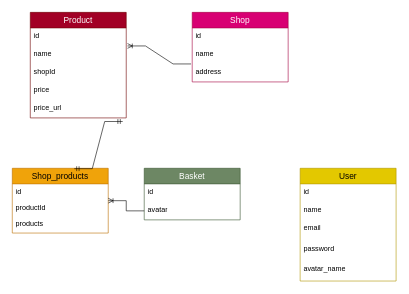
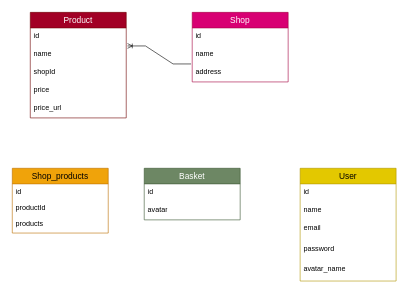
  <mxCell id="0" />
  <mxCell id="1" parent="0" />
  <mxCell id="2" value="Product" style="swimlane;fontStyle=0;childLayout=stackLayout;horizontal=1;startSize=26;horizontalStack=0;resizeParent=1;resizeParentMax=0;resizeLast=0;collapsible=1;marginBottom=0;align=center;fontSize=14;fillColor=#a20025;fontColor=#ffffff;strokeColor=#6F0000;" vertex="1" parent="1"><mxGeometry x="50" y="20" width="160" height="176" as="geometry" /></mxCell>
  <mxCell id="3" value="id" style="text;strokeColor=none;fillColor=none;spacingLeft=4;spacingRight=4;overflow=hidden;rotatable=0;points=[[0,0.5],[1,0.5]];portConstraint=eastwest;fontSize=12;whiteSpace=wrap;html=1;" vertex="1" parent="2"><mxGeometry y="26" width="160" height="30" as="geometry" /></mxCell>
  <mxCell id="4" value="name&lt;br&gt;" style="text;strokeColor=none;fillColor=none;spacingLeft=4;spacingRight=4;overflow=hidden;rotatable=0;points=[[0,0.5],[1,0.5]];portConstraint=eastwest;fontSize=12;whiteSpace=wrap;html=1;" vertex="1" parent="2"><mxGeometry y="56" width="160" height="30" as="geometry" /></mxCell>
  <mxCell id="5" value="shopId" style="text;strokeColor=none;fillColor=none;spacingLeft=4;spacingRight=4;overflow=hidden;rotatable=0;points=[[0,0.5],[1,0.5]];portConstraint=eastwest;fontSize=12;whiteSpace=wrap;html=1;" vertex="1" parent="2"><mxGeometry y="86" width="160" height="30" as="geometry" /></mxCell>
  <mxCell id="6" value="price" style="text;strokeColor=none;fillColor=none;spacingLeft=4;spacingRight=4;overflow=hidden;rotatable=0;points=[[0,0.5],[1,0.5]];portConstraint=eastwest;fontSize=12;whiteSpace=wrap;html=1;" vertex="1" parent="2"><mxGeometry y="116" width="160" height="30" as="geometry" /></mxCell>
  <mxCell id="7" value="price_url" style="text;strokeColor=none;fillColor=none;spacingLeft=4;spacingRight=4;overflow=hidden;rotatable=0;points=[[0,0.5],[1,0.5]];portConstraint=eastwest;fontSize=12;whiteSpace=wrap;html=1;" vertex="1" parent="2"><mxGeometry y="146" width="160" height="30" as="geometry" /></mxCell>
  <mxCell id="8" value="Shop" style="swimlane;fontStyle=0;childLayout=stackLayout;horizontal=1;startSize=26;horizontalStack=0;resizeParent=1;resizeParentMax=0;resizeLast=0;collapsible=1;marginBottom=0;align=center;fontSize=14;fillColor=#d80073;fontColor=#ffffff;strokeColor=#A50040;" vertex="1" parent="1"><mxGeometry x="320" y="20" width="160" height="116" as="geometry" /></mxCell>
  <mxCell id="9" value="id" style="text;strokeColor=none;fillColor=none;spacingLeft=4;spacingRight=4;overflow=hidden;rotatable=0;points=[[0,0.5],[1,0.5]];portConstraint=eastwest;fontSize=12;whiteSpace=wrap;html=1;" vertex="1" parent="8"><mxGeometry y="26" width="160" height="30" as="geometry" /></mxCell>
  <mxCell id="10" value="name" style="text;strokeColor=none;fillColor=none;spacingLeft=4;spacingRight=4;overflow=hidden;rotatable=0;points=[[0,0.5],[1,0.5]];portConstraint=eastwest;fontSize=12;whiteSpace=wrap;html=1;" vertex="1" parent="8"><mxGeometry y="56" width="160" height="30" as="geometry" /></mxCell>
  <mxCell id="11" value="address" style="text;strokeColor=none;fillColor=none;spacingLeft=4;spacingRight=4;overflow=hidden;rotatable=0;points=[[0,0.5],[1,0.5]];portConstraint=eastwest;fontSize=12;whiteSpace=wrap;html=1;" vertex="1" parent="8"><mxGeometry y="86" width="160" height="30" as="geometry" /></mxCell>
  <mxCell id="12" value="User" style="swimlane;fontStyle=0;childLayout=stackLayout;horizontal=1;startSize=26;horizontalStack=0;resizeParent=1;resizeParentMax=0;resizeLast=0;collapsible=1;marginBottom=0;align=center;fontSize=14;fillColor=#e3c800;fontColor=#000000;strokeColor=#B09500;" vertex="1" parent="1"><mxGeometry x="500" y="280" width="160" height="188" as="geometry" /></mxCell>
  <mxCell id="13" value="id" style="text;strokeColor=none;fillColor=none;spacingLeft=4;spacingRight=4;overflow=hidden;rotatable=0;points=[[0,0.5],[1,0.5]];portConstraint=eastwest;fontSize=12;whiteSpace=wrap;html=1;" vertex="1" parent="12"><mxGeometry y="26" width="160" height="30" as="geometry" /></mxCell>
  <mxCell id="14" value="name" style="text;strokeColor=none;fillColor=none;spacingLeft=4;spacingRight=4;overflow=hidden;rotatable=0;points=[[0,0.5],[1,0.5]];portConstraint=eastwest;fontSize=12;whiteSpace=wrap;html=1;" vertex="1" parent="12"><mxGeometry y="56" width="160" height="30" as="geometry" /></mxCell>
  <mxCell id="15" value="email" style="text;strokeColor=none;fillColor=none;spacingLeft=4;spacingRight=4;overflow=hidden;rotatable=0;points=[[0,0.5],[1,0.5]];portConstraint=eastwest;fontSize=12;whiteSpace=wrap;html=1;" vertex="1" parent="12"><mxGeometry y="86" width="160" height="34" as="geometry" /></mxCell>
  <mxCell id="16" value="password" style="text;strokeColor=none;fillColor=none;spacingLeft=4;spacingRight=4;overflow=hidden;rotatable=0;points=[[0,0.5],[1,0.5]];portConstraint=eastwest;fontSize=12;whiteSpace=wrap;html=1;" vertex="1" parent="12"><mxGeometry y="120" width="160" height="34" as="geometry" /></mxCell>
  <mxCell id="17" value="avatar_name" style="text;strokeColor=none;fillColor=none;spacingLeft=4;spacingRight=4;overflow=hidden;rotatable=0;points=[[0,0.5],[1,0.5]];portConstraint=eastwest;fontSize=12;whiteSpace=wrap;html=1;" vertex="1" parent="12"><mxGeometry y="154" width="160" height="34" as="geometry" /></mxCell>
  <mxCell id="18" value="Basket" style="swimlane;fontStyle=0;childLayout=stackLayout;horizontal=1;startSize=26;horizontalStack=0;resizeParent=1;resizeParentMax=0;resizeLast=0;collapsible=1;marginBottom=0;align=center;fontSize=14;fillColor=#6d8764;fontColor=#ffffff;strokeColor=#3A5431;" vertex="1" parent="1"><mxGeometry x="240" y="280" width="160" height="86" as="geometry" /></mxCell>
  <mxCell id="19" value="id" style="text;strokeColor=none;fillColor=none;spacingLeft=4;spacingRight=4;overflow=hidden;rotatable=0;points=[[0,0.5],[1,0.5]];portConstraint=eastwest;fontSize=12;whiteSpace=wrap;html=1;" vertex="1" parent="18"><mxGeometry y="26" width="160" height="30" as="geometry" /></mxCell>
  <mxCell id="20" value="avatar" style="text;strokeColor=none;fillColor=none;spacingLeft=4;spacingRight=4;overflow=hidden;rotatable=0;points=[[0,0.5],[1,0.5]];portConstraint=eastwest;fontSize=12;whiteSpace=wrap;html=1;" vertex="1" parent="18"><mxGeometry y="56" width="160" height="30" as="geometry" /></mxCell>
  <mxCell id="21" value="Shop_products" style="swimlane;fontStyle=0;childLayout=stackLayout;horizontal=1;startSize=26;horizontalStack=0;resizeParent=1;resizeParentMax=0;resizeLast=0;collapsible=1;marginBottom=0;align=center;fontSize=14;fillColor=#f0a30a;fontColor=#000000;strokeColor=#BD7000;" vertex="1" parent="1"><mxGeometry x="20" y="280" width="160" height="108" as="geometry" /></mxCell>
  <mxCell id="22" value="id" style="text;strokeColor=none;fillColor=none;spacingLeft=4;spacingRight=4;overflow=hidden;rotatable=0;points=[[0,0.5],[1,0.5]];portConstraint=eastwest;fontSize=12;whiteSpace=wrap;html=1;" vertex="1" parent="21"><mxGeometry y="26" width="160" height="26" as="geometry" /></mxCell>
  <mxCell id="23" value="productId" style="text;strokeColor=none;fillColor=none;spacingLeft=4;spacingRight=4;overflow=hidden;rotatable=0;points=[[0,0.5],[1,0.5]];portConstraint=eastwest;fontSize=12;whiteSpace=wrap;html=1;" vertex="1" parent="21"><mxGeometry y="52" width="160" height="26" as="geometry" /></mxCell>
  <mxCell id="24" value="products" style="text;strokeColor=none;fillColor=none;spacingLeft=4;spacingRight=4;overflow=hidden;rotatable=0;points=[[0,0.5],[1,0.5]];portConstraint=eastwest;fontSize=12;whiteSpace=wrap;html=1;" vertex="1" parent="21"><mxGeometry y="78" width="160" height="30" as="geometry" /></mxCell>
- <mxCell id="25" value="" style="edgeStyle=entityRelationEdgeStyle;fontSize=12;html=1;endArrow=ERoneToMany;rounded=0;exitX=0;exitY=0.5;exitDx=0;exitDy=0;" edge="1" parent="1" source="20" target="21"><mxGeometry width="100" height="100" relative="1" as="geometry"><mxPoint x="240" y="360" as="sourcePoint" /><mxPoint x="220" y="240" as="targetPoint" /></mxGeometry></mxCell>
- <mxCell id="26" value="" style="edgeStyle=entityRelationEdgeStyle;fontSize=12;html=1;endArrow=ERmandOne;startArrow=ERmandOne;rounded=0;entryX=0.963;entryY=1.2;entryDx=0;entryDy=0;entryPerimeter=0;exitX=0.646;exitY=0.006;exitDx=0;exitDy=0;exitPerimeter=0;" edge="1" parent="1" source="21" target="7"><mxGeometry width="100" height="100" relative="1" as="geometry"><mxPoint x="240" y="360" as="sourcePoint" /><mxPoint x="340" y="260" as="targetPoint" /></mxGeometry></mxCell>
  <mxCell id="27" value="" style="edgeStyle=entityRelationEdgeStyle;fontSize=12;html=1;endArrow=ERoneToMany;rounded=0;entryX=1.013;entryY=0;entryDx=0;entryDy=0;entryPerimeter=0;exitX=-0.012;exitY=0;exitDx=0;exitDy=0;exitPerimeter=0;" edge="1" parent="1" source="11" target="4"><mxGeometry width="100" height="100" relative="1" as="geometry"><mxPoint x="240" y="260" as="sourcePoint" /><mxPoint x="340" y="160" as="targetPoint" /></mxGeometry></mxCell>
